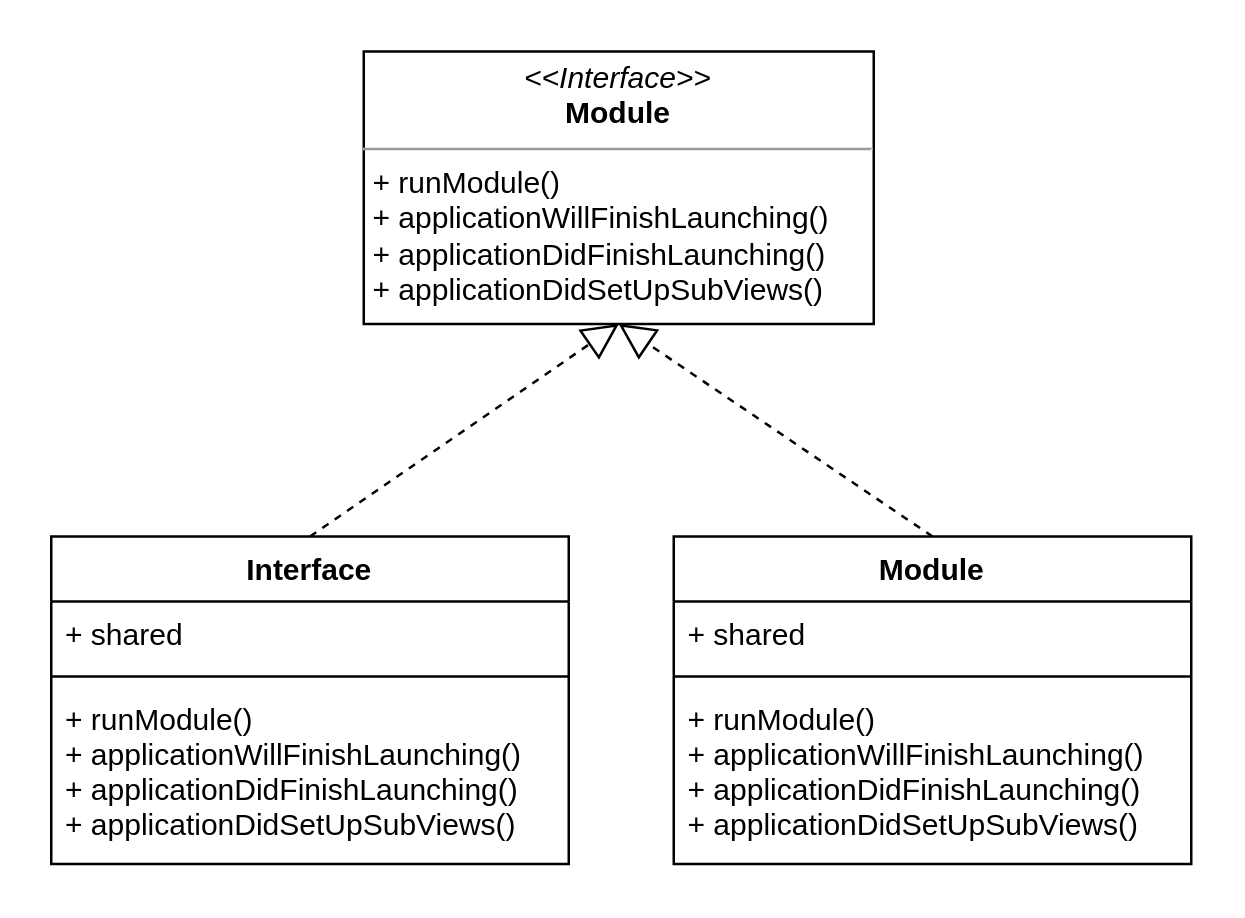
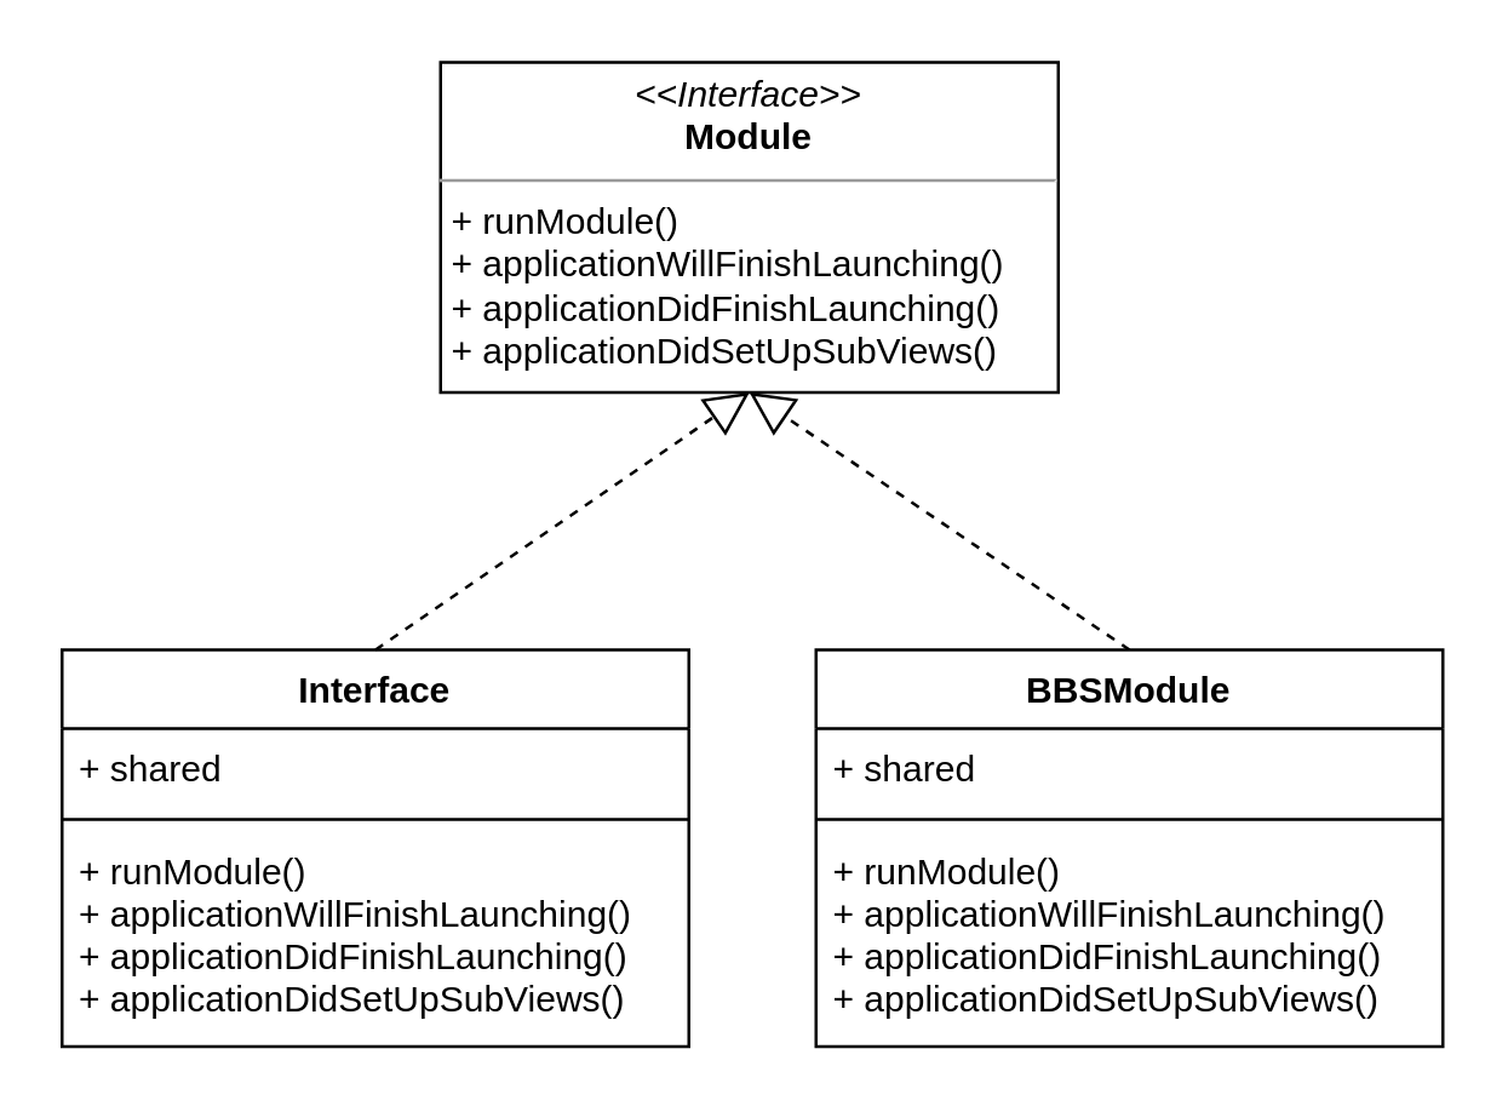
  <mxCell id="0" />
  <mxCell id="1" parent="0" />
  <mxCell id="2" value="&lt;p style=&quot;margin: 0px ; margin-top: 4px ; text-align: center&quot;&gt;&lt;i&gt;&amp;lt;&amp;lt;Interface&amp;gt;&amp;gt;&lt;/i&gt;&lt;br&gt;&lt;b&gt;Module&lt;/b&gt;&lt;/p&gt;&lt;hr size=&quot;1&quot;&gt;&lt;p style=&quot;margin: 0px ; margin-left: 4px&quot;&gt;+ runModule()&lt;/p&gt;&lt;p style=&quot;margin: 0px ; margin-left: 4px&quot;&gt;+ applicationWillFinishLaunching()&lt;/p&gt;&lt;p style=&quot;margin: 0px ; margin-left: 4px&quot;&gt;+ applicationDidFinishLaunching()&lt;br&gt;&lt;/p&gt;&lt;p style=&quot;margin: 0px ; margin-left: 4px&quot;&gt;+ applicationDidSetUpSubViews()&lt;br&gt;&lt;/p&gt;" style="verticalAlign=top;align=left;overflow=fill;fontSize=12;fontFamily=Helvetica;html=1;" vertex="1" parent="1"><mxGeometry x="145" y="20" width="204" height="109" as="geometry" /></mxCell>
  <mxCell id="3" value="Interface" style="swimlane;fontStyle=1;align=center;verticalAlign=top;childLayout=stackLayout;horizontal=1;startSize=26;horizontalStack=0;resizeParent=1;resizeParentMax=0;resizeLast=0;collapsible=1;marginBottom=0;" vertex="1" parent="1"><mxGeometry x="20" y="214" width="207" height="131" as="geometry" /></mxCell>
  <mxCell id="4" value="+ shared" style="text;strokeColor=none;fillColor=none;align=left;verticalAlign=top;spacingLeft=4;spacingRight=4;overflow=hidden;rotatable=0;points=[[0,0.5],[1,0.5]];portConstraint=eastwest;" vertex="1" parent="3"><mxGeometry y="26" width="207" height="26" as="geometry" /></mxCell>
  <mxCell id="5" value="" style="line;strokeWidth=1;fillColor=none;align=left;verticalAlign=middle;spacingTop=-1;spacingLeft=3;spacingRight=3;rotatable=0;labelPosition=right;points=[];portConstraint=eastwest;" vertex="1" parent="3"><mxGeometry y="52" width="207" height="8" as="geometry" /></mxCell>
  <mxCell id="6" value="+ runModule()&#10;+ applicationWillFinishLaunching()&#10;+ applicationDidFinishLaunching()&#10;+ applicationDidSetUpSubViews()" style="text;strokeColor=none;fillColor=none;align=left;verticalAlign=top;spacingLeft=4;spacingRight=4;overflow=hidden;rotatable=0;points=[[0,0.5],[1,0.5]];portConstraint=eastwest;" vertex="1" parent="3"><mxGeometry y="60" width="207" height="71" as="geometry" /></mxCell>
  <mxCell id="7" value="" style="endArrow=block;dashed=1;endFill=0;endSize=12;html=1;rounded=0;exitX=0.5;exitY=0;exitDx=0;exitDy=0;entryX=0.5;entryY=1;entryDx=0;entryDy=0;" edge="1" parent="1" source="3" target="2"><mxGeometry width="160" relative="1" as="geometry"><mxPoint x="145" y="153" as="sourcePoint" /><mxPoint x="305" y="153" as="targetPoint" /></mxGeometry></mxCell>
  <mxCell id="8" value="" style="endArrow=block;dashed=1;endFill=0;endSize=12;html=1;rounded=0;exitX=0.5;exitY=0;exitDx=0;exitDy=0;entryX=0.5;entryY=1;entryDx=0;entryDy=0;" edge="1" parent="1" source="9" target="2"><mxGeometry width="160" relative="1" as="geometry"><mxPoint x="348" y="214" as="sourcePoint" /><mxPoint x="230" y="110" as="targetPoint" /></mxGeometry></mxCell>
- <mxCell id="9" value="Module" style="swimlane;fontStyle=1;align=center;verticalAlign=top;childLayout=stackLayout;horizontal=1;startSize=26;horizontalStack=0;resizeParent=1;resizeParentMax=0;resizeLast=0;collapsible=1;marginBottom=0;" vertex="1" parent="1"><mxGeometry x="269" y="214" width="207" height="131" as="geometry" /></mxCell>
+ <mxCell id="9" value="BBSModule" style="swimlane;fontStyle=1;align=center;verticalAlign=top;childLayout=stackLayout;horizontal=1;startSize=26;horizontalStack=0;resizeParent=1;resizeParentMax=0;resizeLast=0;collapsible=1;marginBottom=0;" vertex="1" parent="1"><mxGeometry x="269" y="214" width="207" height="131" as="geometry" /></mxCell>
  <mxCell id="10" value="+ shared" style="text;strokeColor=none;fillColor=none;align=left;verticalAlign=top;spacingLeft=4;spacingRight=4;overflow=hidden;rotatable=0;points=[[0,0.5],[1,0.5]];portConstraint=eastwest;" vertex="1" parent="9"><mxGeometry y="26" width="207" height="26" as="geometry" /></mxCell>
  <mxCell id="11" value="" style="line;strokeWidth=1;fillColor=none;align=left;verticalAlign=middle;spacingTop=-1;spacingLeft=3;spacingRight=3;rotatable=0;labelPosition=right;points=[];portConstraint=eastwest;" vertex="1" parent="9"><mxGeometry y="52" width="207" height="8" as="geometry" /></mxCell>
  <mxCell id="12" value="+ runModule()&#10;+ applicationWillFinishLaunching()&#10;+ applicationDidFinishLaunching()&#10;+ applicationDidSetUpSubViews()" style="text;strokeColor=none;fillColor=none;align=left;verticalAlign=top;spacingLeft=4;spacingRight=4;overflow=hidden;rotatable=0;points=[[0,0.5],[1,0.5]];portConstraint=eastwest;" vertex="1" parent="9"><mxGeometry y="60" width="207" height="71" as="geometry" /></mxCell>
